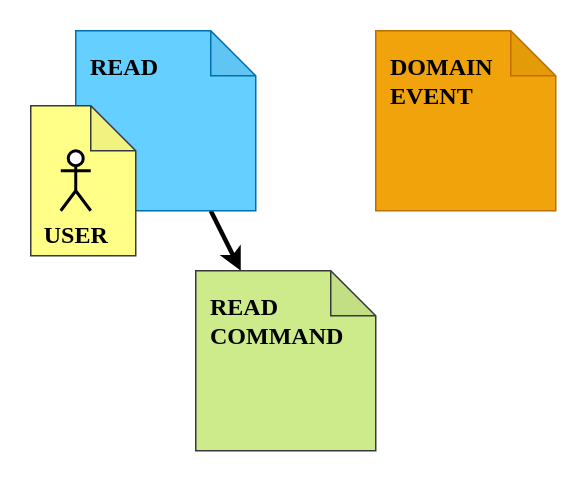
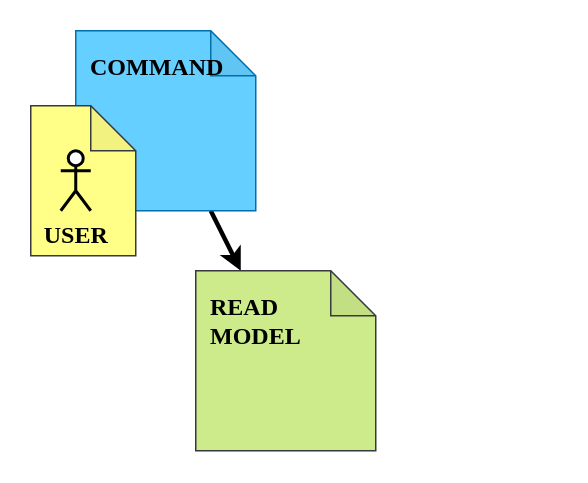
  <mxCell id="0" />
  <mxCell id="1" parent="0" />
- <mxCell id="2" value="DOMAIN EVENT" style="shape=note;whiteSpace=wrap;html=1;backgroundOutline=1;darkOpacity=0.05;fillColor=#f0a30a;strokeColor=#BD7000;fontColor=#000000;fontSize=16;fontStyle=1;align=left;verticalAlign=top;spacing=10;fontFamily=Comic Sans MS;" vertex="1" parent="1"><mxGeometry x="250" y="20" width="120" height="120" as="geometry" /></mxCell>
  <mxCell id="3" style="edgeStyle=none;html=1;strokeWidth=3;" edge="1" parent="1" source="4" target="7"><mxGeometry relative="1" as="geometry" /></mxCell>
- <mxCell id="4" value="READ" style="shape=note;whiteSpace=wrap;html=1;backgroundOutline=1;darkOpacity=0.05;fillColor=#65D0FF;strokeColor=#006EAF;fontColor=#000000;fontSize=16;fontStyle=1;align=left;verticalAlign=top;spacing=10;fontFamily=Comic Sans MS;" vertex="1" parent="1"><mxGeometry x="50" y="20" width="120" height="120" as="geometry" /></mxCell>
+ <mxCell id="4" value="COMMAND" style="shape=note;whiteSpace=wrap;html=1;backgroundOutline=1;darkOpacity=0.05;fillColor=#65D0FF;strokeColor=#006EAF;fontColor=#000000;fontSize=16;fontStyle=1;align=left;verticalAlign=top;spacing=10;fontFamily=Comic Sans MS;" vertex="1" parent="1"><mxGeometry x="50" y="20" width="120" height="120" as="geometry" /></mxCell>
  <mxCell id="5" value="" style="shape=note;whiteSpace=wrap;html=1;backgroundOutline=1;darkOpacity=0.05;fillColor=#ffff88;strokeColor=#36393d;fontSize=16;fontStyle=1;align=left;verticalAlign=top;spacing=10;fontFamily=Comic Sans MS;" vertex="1" parent="1"><mxGeometry x="20" y="70" width="70" height="100" as="geometry" /></mxCell>
  <mxCell id="6" value="USER" style="shape=umlActor;verticalLabelPosition=bottom;verticalAlign=top;html=1;outlineConnect=0;fontFamily=Comic Sans MS;fontStyle=1;fontSize=16;strokeWidth=2;" vertex="1" parent="1"><mxGeometry x="40" y="100" width="20" height="40" as="geometry" /></mxCell>
- <mxCell id="7" value="READ COMMAND" style="shape=note;whiteSpace=wrap;html=1;backgroundOutline=1;darkOpacity=0.05;fillColor=#cdeb8b;strokeColor=#36393d;fontSize=16;fontStyle=1;align=left;verticalAlign=top;spacing=10;fontFamily=Comic Sans MS;" vertex="1" parent="1"><mxGeometry x="130" y="180" width="120" height="120" as="geometry" /></mxCell>
+ <mxCell id="7" value="READ MODEL" style="shape=note;whiteSpace=wrap;html=1;backgroundOutline=1;darkOpacity=0.05;fillColor=#cdeb8b;strokeColor=#36393d;fontSize=16;fontStyle=1;align=left;verticalAlign=top;spacing=10;fontFamily=Comic Sans MS;" vertex="1" parent="1"><mxGeometry x="130" y="180" width="120" height="120" as="geometry" /></mxCell>
